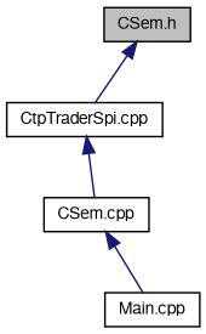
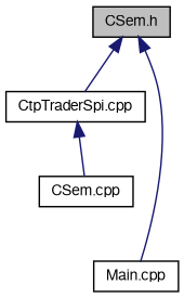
  digraph {
    node [color=black fontname=FreeSans fontsize=10 shape=record]
    edge [color=midnightblue dir=back fontname=FreeSans fontsize=10 labelfontname=FreeSans labelfontsize=10 style=solid]
    n1 [fillcolor=grey75 fontcolor=black height=0.2 label="CSem.h" style=filled width=0.4]
    n2 [height=0.2 label="CtpTraderSpi.cpp" width=0.4]
    n3 [height=0.2 label="Main.cpp" width=0.4]
    n4 [height=0.2 label="CSem.cpp" width=0.4]
    n1 -> n2
-   n4 -> n3
+   n1 -> n3
    n2 -> n4
  }
